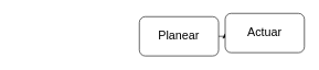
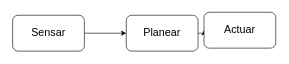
  <mxCell id="0" />
  <mxCell id="1" parent="0" />
+ <mxCell id="2" style="edgeStyle=orthogonalEdgeStyle;rounded=0;orthogonalLoop=1;jettySize=auto;html=1;exitX=1;exitY=0.5;exitDx=0;exitDy=0;entryX=0;entryY=0.5;entryDx=0;entryDy=0;" edge="1" parent="1" source="3" target="5"><mxGeometry relative="1" as="geometry" /></mxCell>
+ <mxCell id="3" value="Sensar" style="rounded=1;whiteSpace=wrap;html=1;fontStyle=0;fontSize=18;" vertex="1" parent="1"><mxGeometry x="20" y="25" width="120" height="60" as="geometry" /></mxCell>
  <mxCell id="4" style="edgeStyle=orthogonalEdgeStyle;rounded=0;orthogonalLoop=1;jettySize=auto;html=1;exitX=1;exitY=0.5;exitDx=0;exitDy=0;entryX=0;entryY=0.5;entryDx=0;entryDy=0;" edge="1" parent="1" source="5" target="6"><mxGeometry relative="1" as="geometry" /></mxCell>
  <mxCell id="5" value="Planear" style="rounded=1;whiteSpace=wrap;html=1;fontStyle=0;fontSize=18;" vertex="1" parent="1"><mxGeometry x="210" y="25" width="120" height="60" as="geometry" /></mxCell>
  <mxCell id="6" value="Actuar" style="rounded=1;whiteSpace=wrap;html=1;fontStyle=0;fontSize=18;" vertex="1" parent="1"><mxGeometry x="340" y="20" width="120" height="60" as="geometry" /></mxCell>
